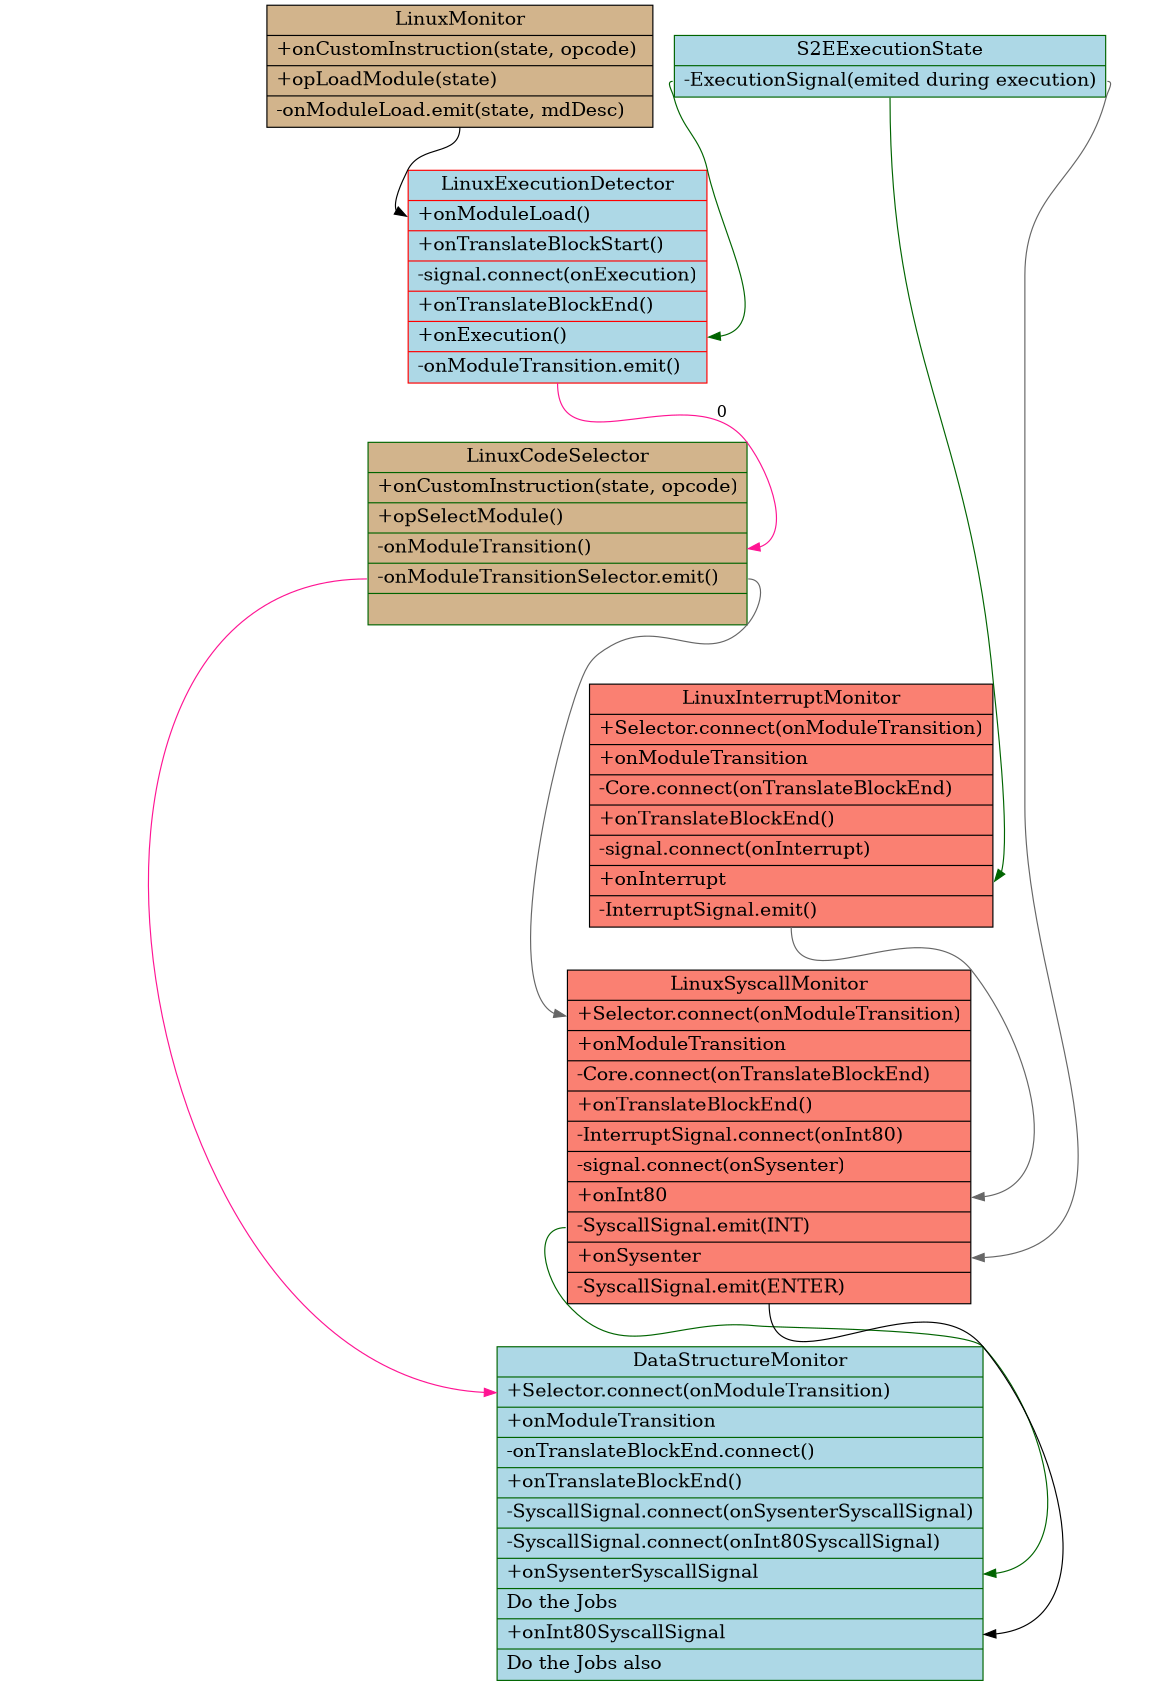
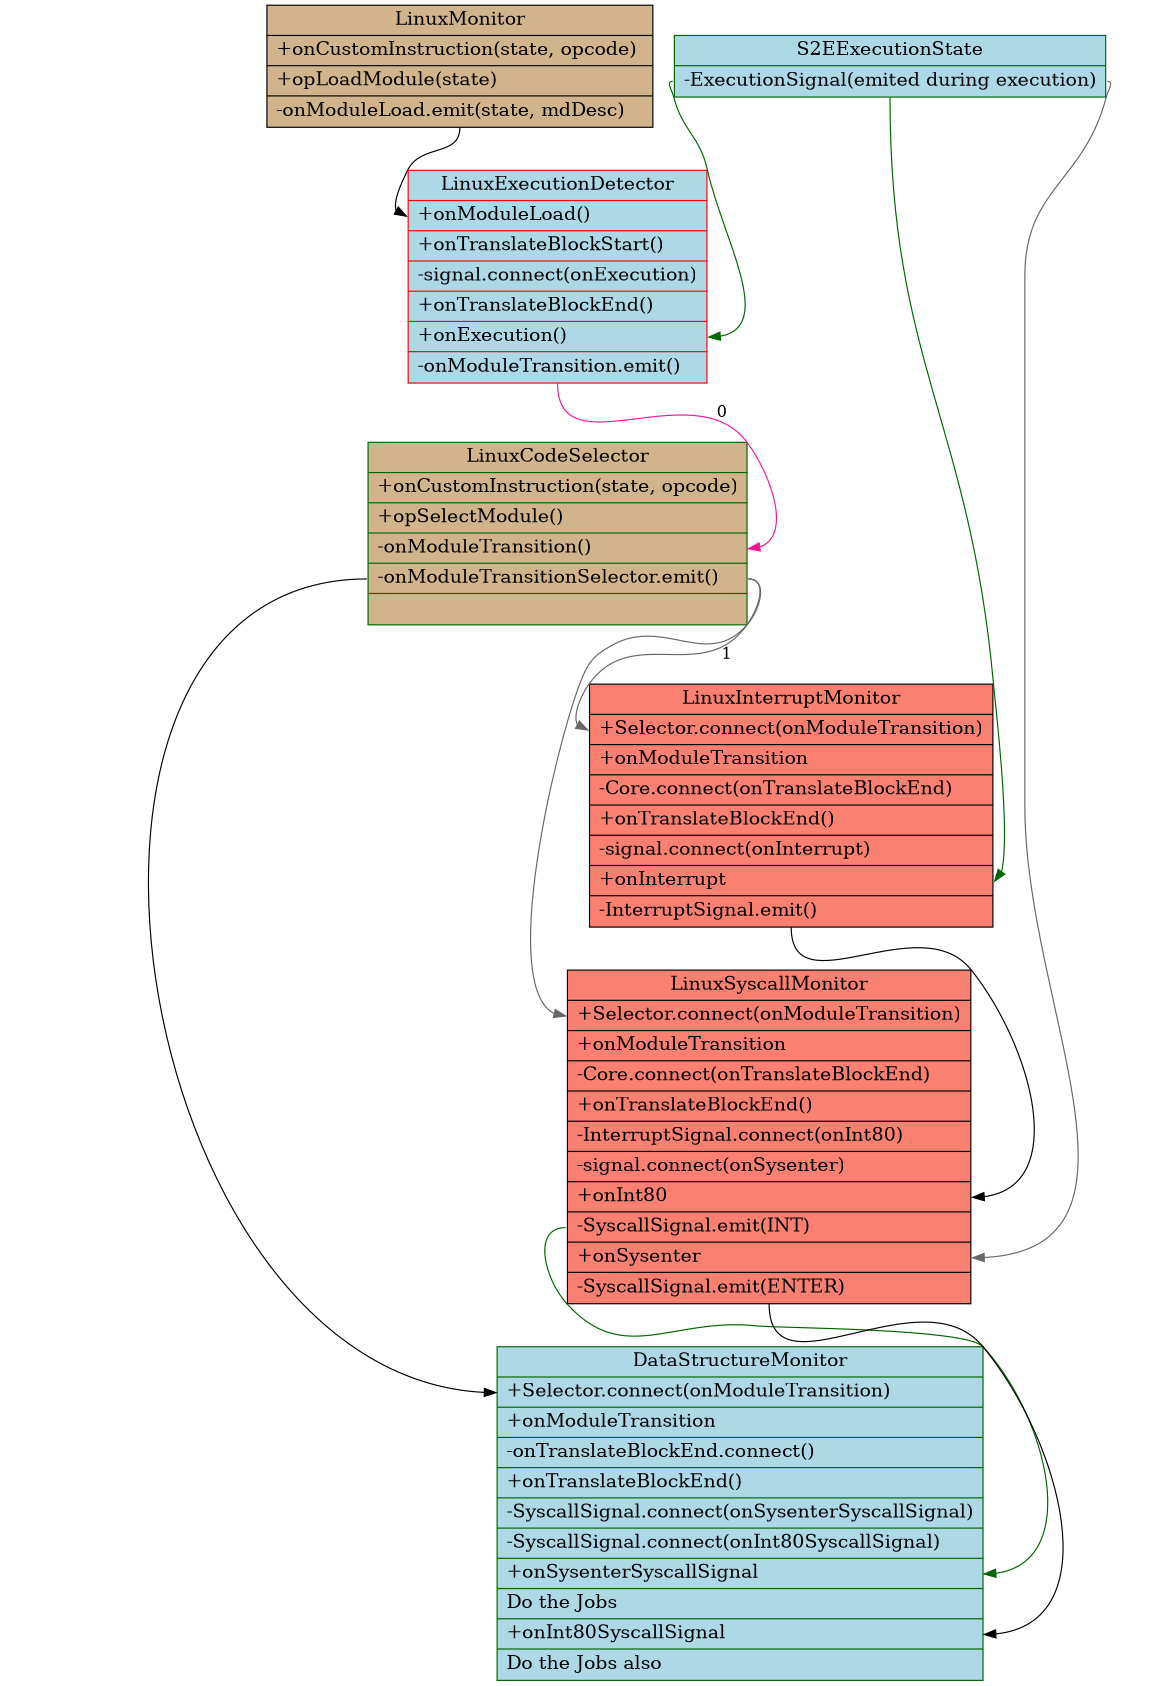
  digraph {
    node [color=black fillcolor=lightblue fontsize=16 shape=record style=filled]
    edge [arrowtail=empty color=gray40 tailport=f2]
    n1 [fillcolor=tan label="{LinuxMonitor|+onCustomInstruction(state, opcode) \l|+opLoadModule(state)\l|<f18>	-onModuleLoad.emit(state, mdDesc)\l}"]
    n2 [color=red label="{LinuxExecutionDetector|<f19>+onModuleLoad()\l|+onTranslateBlockStart()\l|	-signal.connect(onExecution)\l|+onTranslateBlockEnd()\l|<f17>	+onExecution()\l|<f0>		-onModuleTransition.emit()\l}"]
    n3 [color=darkgreen fillcolor=tan label="{LinuxCodeSelector|+onCustomInstruction(state, opcode)\l|	+opSelectModule()\l|<f1>-onModuleTransition()\l|<f2>	-onModuleTransitionSelector.emit()\l|}"]
    n4 [color=darkgreen label="{S2EExecutionState|<f14>-ExecutionSignal(emited during execution)}"]
    n5 [fillcolor=salmon label="{LinuxInterruptMonitor|<f3>+Selector.connect(onModuleTransition)\l|+onModuleTransition\l|	-Core.connect(onTranslateBlockEnd)\l|+onTranslateBlockEnd()\l|	-signal.connect(onInterrupt)\l|<f15>+onInterrupt\l|<f6>	-InterruptSignal.emit()\l}"]
    n6 [fillcolor=salmon label="{LinuxSyscallMonitor|<f4>+Selector.connect(onModuleTransition)\l|+onModuleTransition\l|	-Core.connect(onTranslateBlockEnd)\l|+onTranslateBlockEnd()\l|<f12>	-InterruptSignal.connect(onInt80)\l|<f13>	-signal.connect(onSysenter)\l|<f7>+onInt80\l|<f8>	-SyscallSignal.emit(INT)\l|<f16>+onSysenter\l|<f9>	-SyscallSignal.emit(ENTER)\l}"]
    n7 [color=darkgreen label="{DataStructureMonitor|<f5>+Selector.connect(onModuleTransition)\l|+onModuleTransition\l|	-onTranslateBlockEnd.connect()\l|+onTranslateBlockEnd()\l|	-SyscallSignal.connect(onSysenterSyscallSignal)\l|	-SyscallSignal.connect(onInt80SyscallSignal)\l|<f10>+onSysenterSyscallSignal\l|	Do the Jobs\l|<f11>+onInt80SyscallSignal\l|	Do the Jobs also\l}"]
    n1 -> n2 [color=black headport=f19 tailport=f18]
    n2 -> n3 [color=deeppink headport=f1 label=0 tailport=f0]
+   n3 -> n5 [headport=f3 label=1]
    n3 -> n6 [headport=f4]
-   n3 -> n7 [color=deeppink headport=f5]
+   n3 -> n7 [color=black headport=f5]
    n4 -> n2 [color=darkgreen headport=f17 tailport=f14]
    n4 -> n5 [color=darkgreen headport=f15 tailport=f14]
    n4 -> n6 [headport=f16 tailport=f14]
-   n5 -> n6 [headport=f7 tailport=f6]
+   n5 -> n6 [color=black headport=f7 tailport=f6]
    n6 -> n7 [color=darkgreen headport=f10 tailport=f8]
    n6 -> n7 [color=black headport=f11 tailport=f9]
  }
